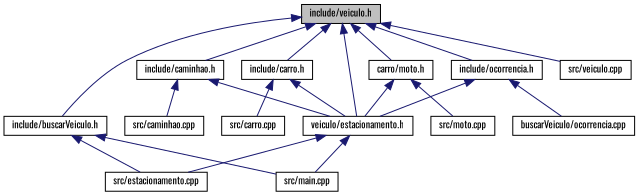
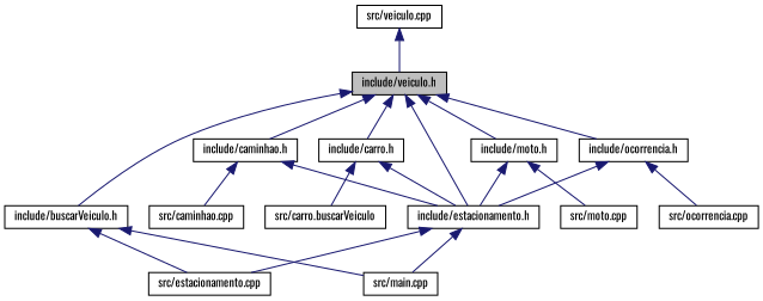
  digraph {
    fontname=Oswald
    node [color=black fillcolor=white fontname=Oswald fontsize=10 shape=record style=filled]
    edge [color=midnightblue dir=back fontname=Oswald fontsize=10 labelfontname=Helvetica labelfontsize=10 style=solid]
    n1 [fillcolor=grey75 fontcolor=black height=0.2 label="include/veiculo.h" width=0.4]
    n2 [height=0.2 label="include/buscarVeiculo.h" width=0.4]
-   n3 [height=0.2 label="veiculo/estacionamento.h" width=0.4]
+   n3 [height=0.2 label="include/estacionamento.h" width=0.4]
    n4 [height=0.2 label="include/caminhao.h" width=0.4]
    n5 [height=0.2 label="include/carro.h" width=0.4]
-   n6 [height=0.2 label="carro/moto.h" width=0.4]
+   n6 [height=0.2 label="include/moto.h" width=0.4]
    n7 [height=0.2 label="include/ocorrencia.h" width=0.4]
    n8 [height=0.2 label="src/veiculo.cpp" width=0.4]
    n9 [height=0.2 label="src/estacionamento.cpp" width=0.4]
    n10 [height=0.2 label="src/main.cpp" width=0.4]
    n11 [height=0.2 label="src/caminhao.cpp" width=0.4]
-   n12 [height=0.2 label="src/carro.cpp" width=0.4]
+   n12 [height=0.2 label="src/carro.buscarVeiculo" width=0.4]
    n13 [height=0.2 label="src/moto.cpp" width=0.4]
-   n14 [height=0.2 label="buscarVeiculo/ocorrencia.cpp" width=0.4]
+   n14 [height=0.2 label="src/ocorrencia.cpp" width=0.4]
    n1 -> n2
    n1 -> n3
    n1 -> n4
    n1 -> n5
    n1 -> n6
    n1 -> n7
-   n1 -> n8
+   n8 -> n1
    n2 -> n9
    n2 -> n10
    n3 -> n9
    n3 -> n10
    n4 -> n3
    n4 -> n11
    n5 -> n3
    n5 -> n12
    n6 -> n3
    n6 -> n13
    n7 -> n3
    n7 -> n14
  }
